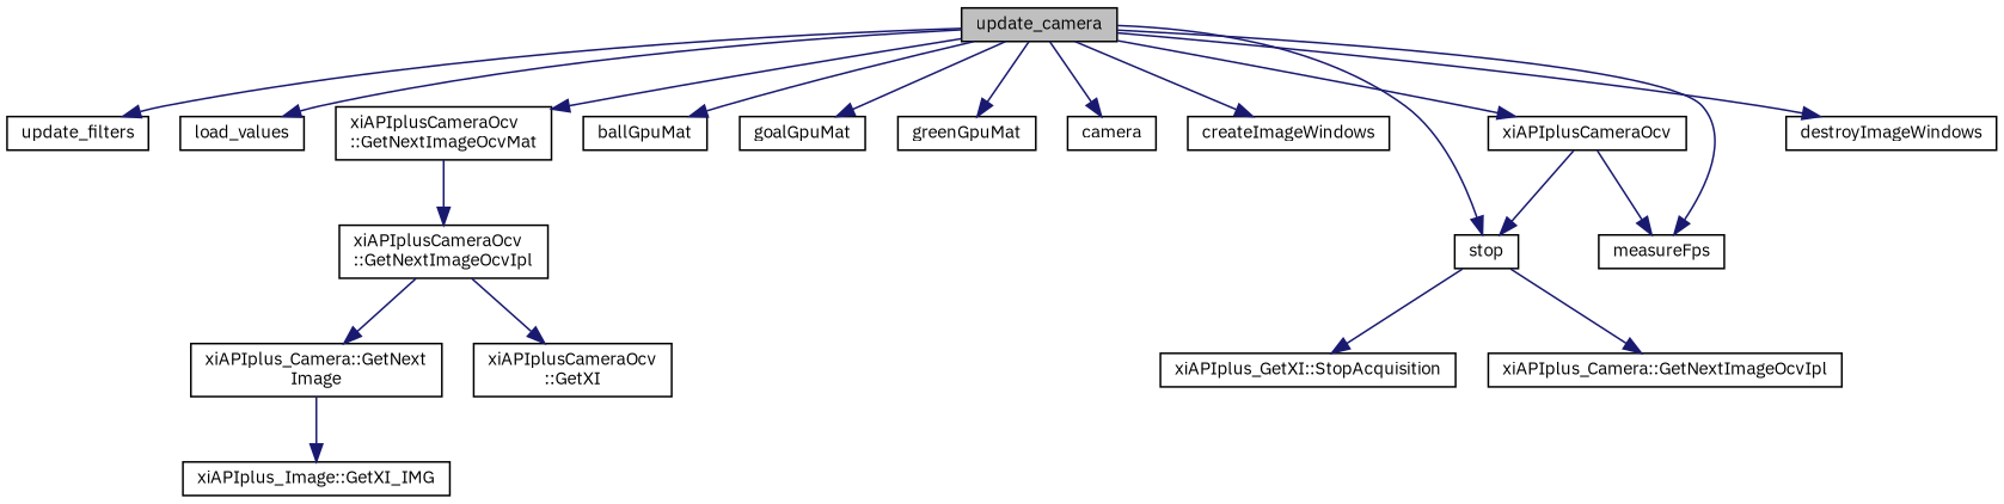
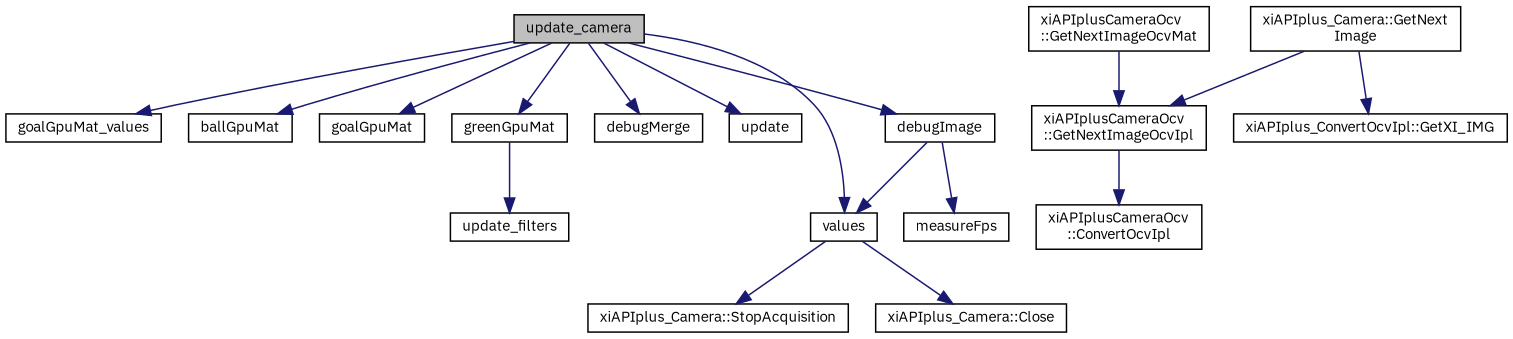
  digraph {
    fontname="IBM Plex Sans"
    rankdir=TB
    node [color=black fillcolor=white fontname="IBM Plex Sans" fontsize=10 shape=record style=filled]
    edge [color=midnightblue fontname="IBM Plex Sans" fontsize=10 labelfontname=Helvetica labelfontsize=10 style=solid]
    n1 [fillcolor=grey75 fontcolor=black height=0.2 label=update_camera width=0.4]
    n2 [height=0.2 label=update_filters width=0.4]
-   n3 [height=0.2 label=load_values width=0.4]
+   n3 [height=0.2 label=goalGpuMat_values width=0.4]
    n4 [height=0.2 label="xiAPIplusCameraOcv\l::GetNextImageOcvMat" width=0.4]
    n5 [height=0.2 label=ballGpuMat width=0.4]
    n6 [height=0.2 label=goalGpuMat width=0.4]
    n7 [height=0.2 label=greenGpuMat width=0.4]
-   n8 [height=0.2 label=camera width=0.4]
-   n9 [height=0.2 label=createImageWindows width=0.4]
-   n10 [height=0.2 label=xiAPIplusCameraOcv width=0.4]
-   n11 [height=0.2 label=stop width=0.4]
+   n8 [height=0.2 label=debugMerge width=0.4]
+   n9 [height=0.2 label=update width=0.4]
+   n10 [height=0.2 label=debugImage width=0.4]
+   n11 [height=0.2 label=values width=0.4]
    n12 [height=0.2 label=measureFps width=0.4]
-   n13 [height=0.2 label=destroyImageWindows width=0.4]
    n14 [height=0.2 label="xiAPIplusCameraOcv\l::GetNextImageOcvIpl" width=0.4]
-   n15 [height=0.2 label="xiAPIplus_GetXI::StopAcquisition" width=0.4]
-   n16 [height=0.2 label="xiAPIplus_Camera::GetNextImageOcvIpl" width=0.4]
+   n15 [height=0.2 label="xiAPIplus_Camera::StopAcquisition" width=0.4]
+   n16 [height=0.2 label="xiAPIplus_Camera::Close" width=0.4]
    n17 [height=0.2 label="xiAPIplus_Camera::GetNext\lImage" width=0.4]
-   n18 [height=0.2 label="xiAPIplusCameraOcv\l::GetXI" width=0.4]
-   n19 [height=0.2 label="xiAPIplus_Image::GetXI_IMG" width=0.4]
-   n1 -> n2
+   n18 [height=0.2 label="xiAPIplusCameraOcv\l::ConvertOcvIpl" width=0.4]
+   n19 [height=0.2 label="xiAPIplus_ConvertOcvIpl::GetXI_IMG" width=0.4]
+   n7 -> n2
    n1 -> n3
-   n1 -> n4
    n1 -> n5
    n1 -> n6
    n1 -> n7
    n1 -> n8
    n1 -> n9
    n1 -> n10
    n1 -> n11
-   n1 -> n12
-   n1 -> n13
    n4 -> n14
    n10 -> n11
    n10 -> n12
    n11 -> n15
    n11 -> n16
-   n14 -> n17
+   n17 -> n14
    n14 -> n18
    n17 -> n19
  }
